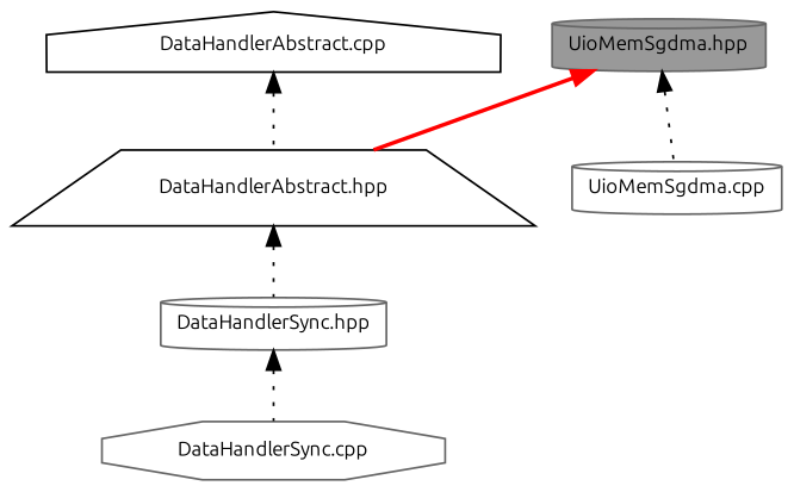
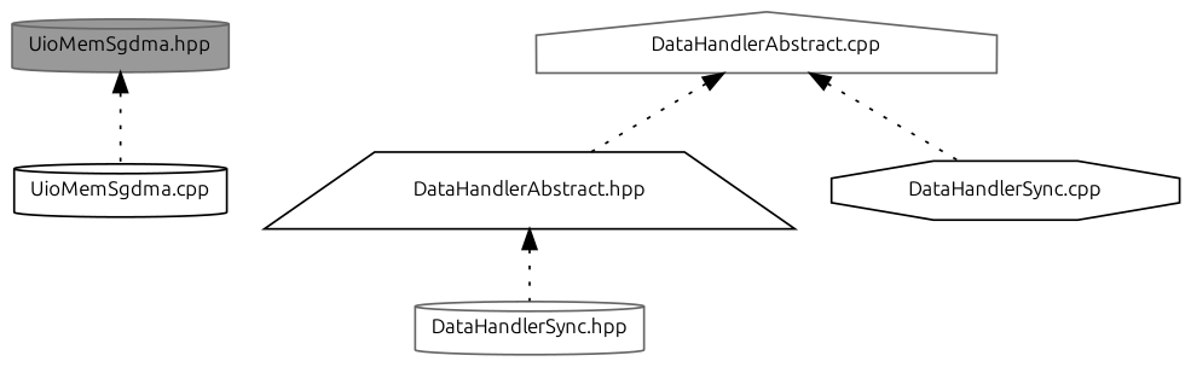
  digraph {
    fontname=Ubuntu
    node [color=black fillcolor=white fontname=Ubuntu fontsize=10 shape=cylinder style=filled]
    edge [color=black dir=back fontname=Ubuntu fontsize=10 labelfontname=Helvetica labelfontsize=10 style=dotted]
    n1 [color=gray40 fillcolor=grey60 fontcolor=black height=0.2 label="UioMemSgdma.hpp" width=0.4]
    n2 [height=0.2 label="DataHandlerAbstract.hpp" shape=trapezium width=0.4]
-   n3 [color=gray40 height=0.2 label="UioMemSgdma.cpp" width=0.4]
+   n3 [height=0.2 label="UioMemSgdma.cpp" width=0.4]
    n4 [color=gray40 height=0.2 label="DataHandlerSync.hpp" width=0.4]
-   n5 [height=0.2 label="DataHandlerAbstract.cpp" shape=house width=0.4]
-   n6 [color=gray40 height=0.2 label="DataHandlerSync.cpp" shape=octagon width=0.4]
-   n1 -> n2 [color=red style=bold]
+   n5 [color=gray40 height=0.2 label="DataHandlerAbstract.cpp" shape=house width=0.4]
+   n6 [height=0.2 label="DataHandlerSync.cpp" shape=octagon width=0.4]
    n1 -> n3
    n2 -> n4
-   n4 -> n6
+   n5 -> n6
    n5 -> n2
  }
